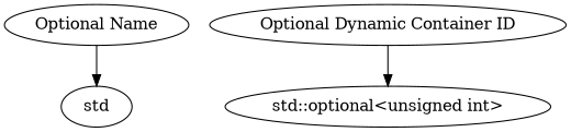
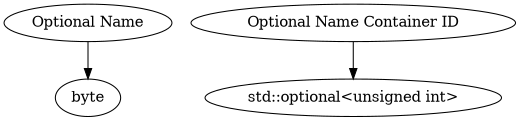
  digraph {
    rankdir=TB
-   n1 [label=std]
+   n1 [label=byte]
    n2 [label="std::optional<unsigned int>"]
    n3 [label="Optional Name"]
-   n4 [label="Optional Dynamic Container ID"]
+   n4 [label="Optional Name Container ID"]
    subgraph sub_1 {
      rank=max
      n1
      n2
    }
    n3 -> n1
    n4 -> n2
  }
